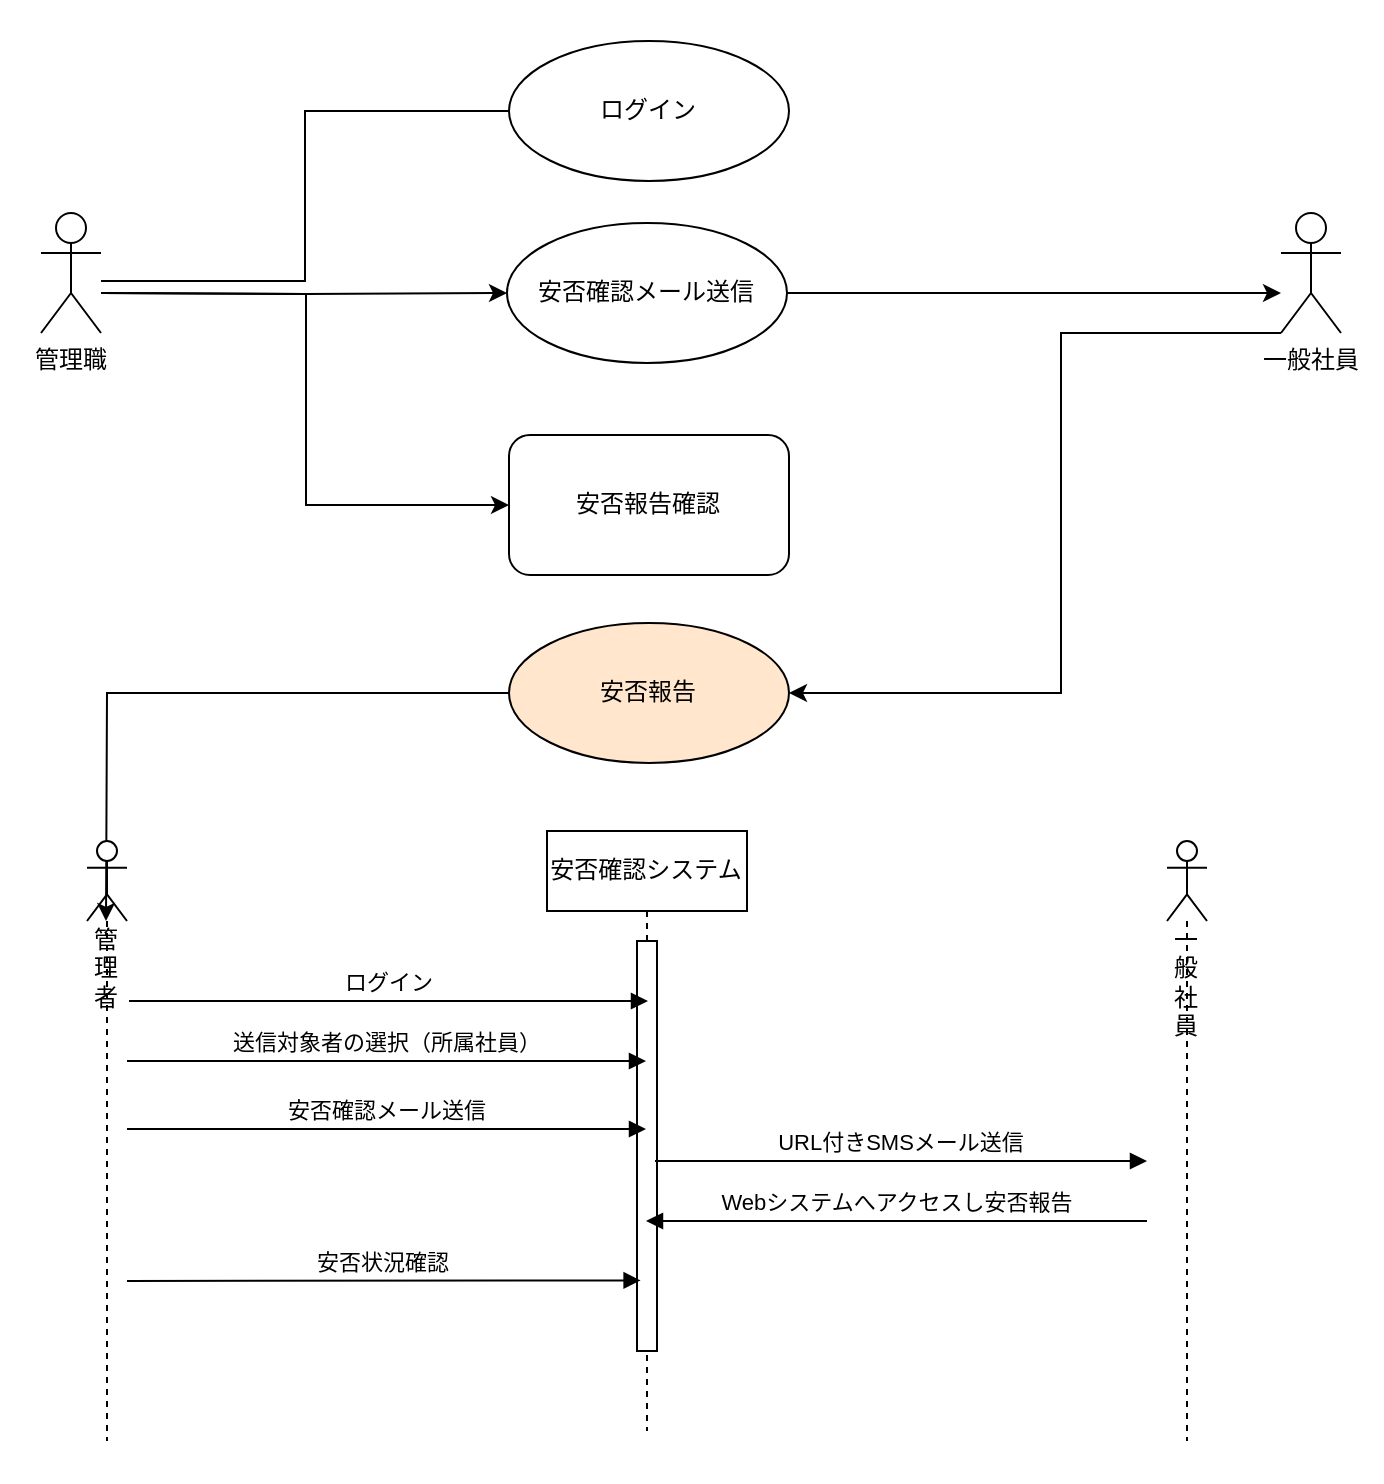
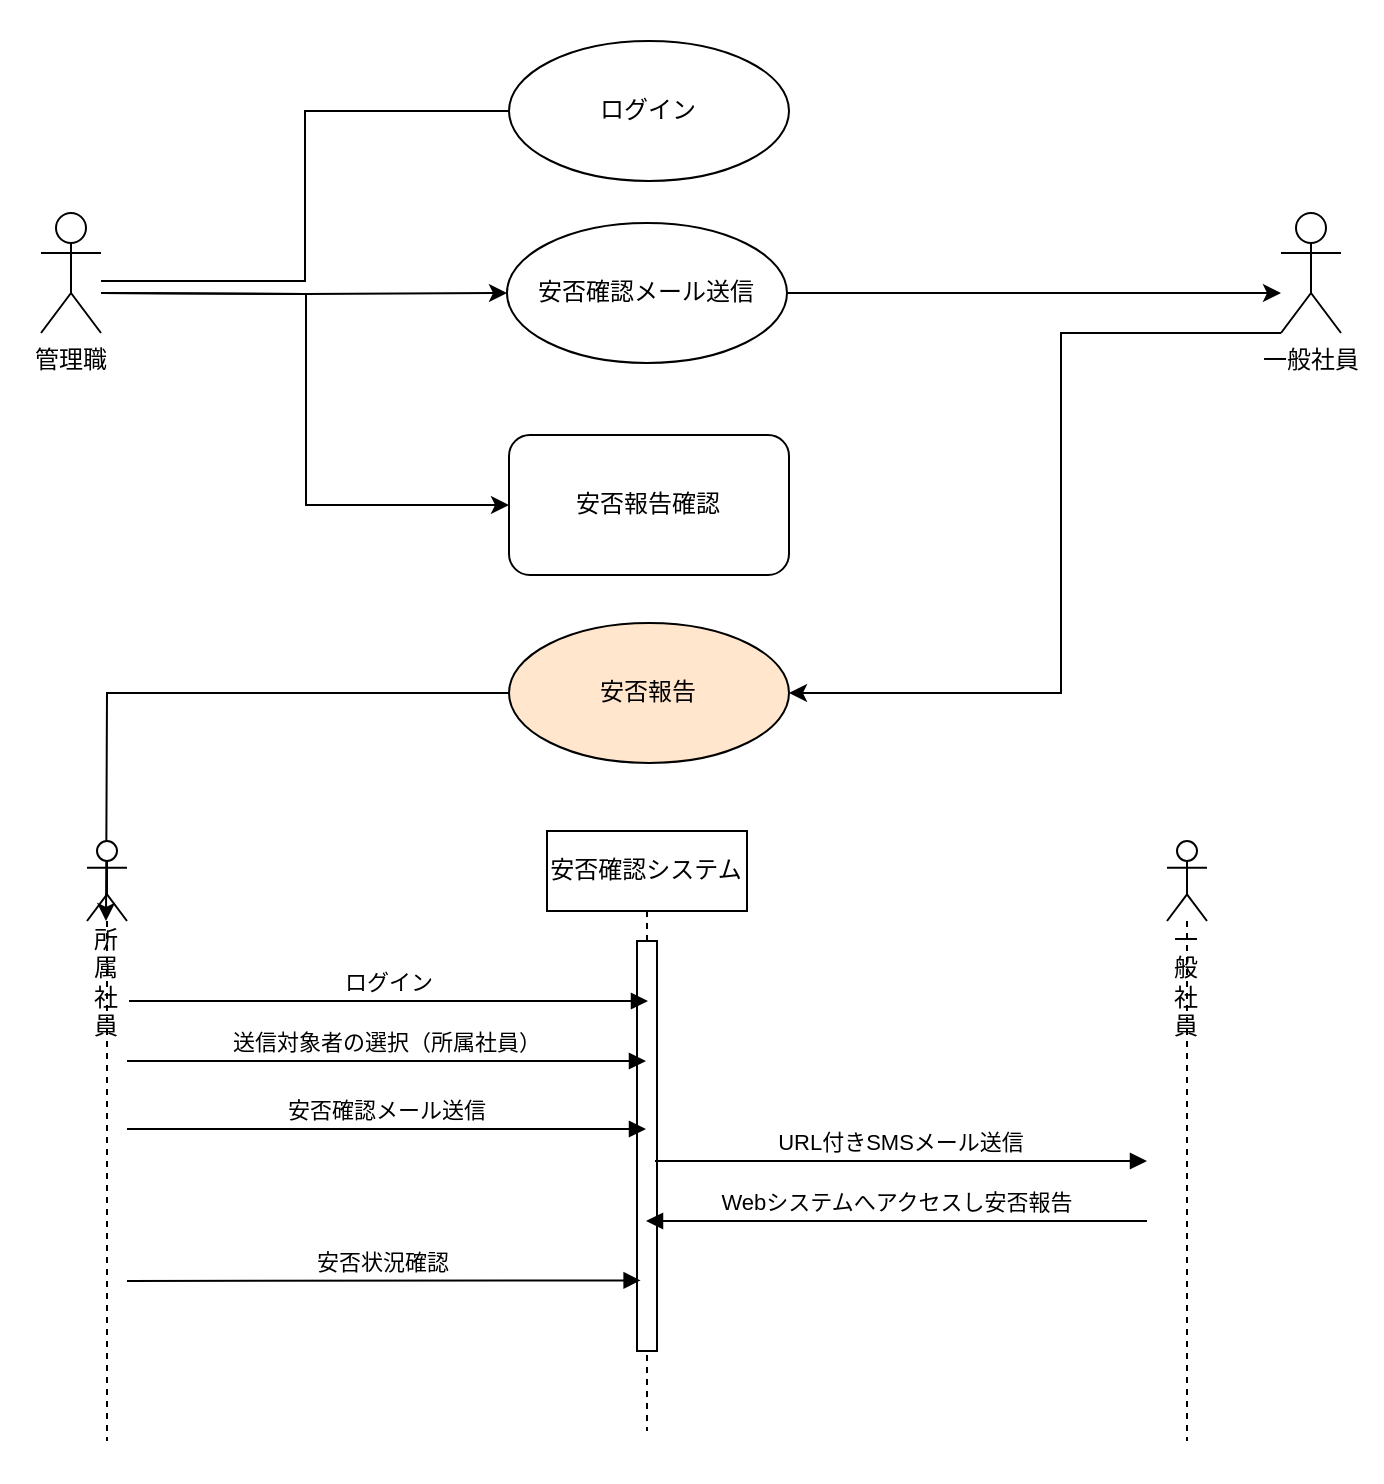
  <mxCell id="0" />
  <mxCell id="1" parent="0" />
  <mxCell id="2" style="edgeStyle=orthogonalEdgeStyle;rounded=0;orthogonalLoop=1;jettySize=auto;html=1;entryX=0;entryY=0.5;entryDx=0;entryDy=0;startArrow=none;startFill=0;endArrow=none;endFill=0;" edge="1" parent="1" source="3" target="22"><mxGeometry relative="1" as="geometry"><Array as="points"><mxPoint x="152" y="140" /><mxPoint x="152" y="55" /></Array></mxGeometry></mxCell>
  <mxCell id="3" value="管理職" style="shape=umlActor;verticalLabelPosition=bottom;verticalAlign=top;html=1;" vertex="1" parent="1"><mxGeometry x="20" y="106" width="30" height="60" as="geometry" /></mxCell>
  <mxCell id="4" style="edgeStyle=orthogonalEdgeStyle;rounded=0;orthogonalLoop=1;jettySize=auto;html=1;entryX=1;entryY=0.5;entryDx=0;entryDy=0;" edge="1" parent="1" target="7"><mxGeometry relative="1" as="geometry"><mxPoint x="640" y="166" as="sourcePoint" /><Array as="points"><mxPoint x="530" y="166" /><mxPoint x="530" y="346" /></Array></mxGeometry></mxCell>
  <mxCell id="5" value="一般社員" style="shape=umlActor;verticalLabelPosition=bottom;verticalAlign=top;html=1;" vertex="1" parent="1"><mxGeometry x="640" y="106" width="30" height="60" as="geometry" /></mxCell>
  <mxCell id="6" style="edgeStyle=orthogonalEdgeStyle;rounded=0;orthogonalLoop=1;jettySize=auto;html=1;" edge="1" parent="1" source="7" target="20"><mxGeometry relative="1" as="geometry" /></mxCell>
  <mxCell id="7" value="安否報告" style="ellipse;whiteSpace=wrap;html=1;fillColor=#ffe6cc;" vertex="1" parent="1"><mxGeometry x="254" y="311" width="140" height="70" as="geometry" /></mxCell>
  <mxCell id="8" value="安否確認メール送信" style="ellipse;whiteSpace=wrap;html=1;" vertex="1" parent="1"><mxGeometry x="253" y="111" width="140" height="70" as="geometry" /></mxCell>
  <mxCell id="9" style="edgeStyle=orthogonalEdgeStyle;rounded=0;orthogonalLoop=1;jettySize=auto;html=1;exitX=1;exitY=0.5;exitDx=0;exitDy=0;" edge="1" parent="1" source="8"><mxGeometry relative="1" as="geometry"><mxPoint x="640" y="146" as="targetPoint" /><Array as="points"><mxPoint x="393" y="146" /></Array></mxGeometry></mxCell>
  <mxCell id="10" value="安否報告確認" style="whiteSpace=wrap;html=1;rounded=1;" vertex="1" parent="1"><mxGeometry x="254" y="217" width="140" height="70" as="geometry" /></mxCell>
  <mxCell id="11" style="edgeStyle=orthogonalEdgeStyle;rounded=0;orthogonalLoop=1;jettySize=auto;html=1;entryX=0;entryY=0.5;entryDx=0;entryDy=0;" edge="1" parent="1" target="8"><mxGeometry relative="1" as="geometry"><mxPoint x="50" y="146" as="sourcePoint" /><mxPoint x="254" y="146" as="targetPoint" /></mxGeometry></mxCell>
  <mxCell id="12" style="edgeStyle=orthogonalEdgeStyle;rounded=0;orthogonalLoop=1;jettySize=auto;html=1;entryX=0;entryY=0.5;entryDx=0;entryDy=0;" edge="1" parent="1" target="10"><mxGeometry relative="1" as="geometry"><mxPoint x="50" y="146" as="sourcePoint" /><mxPoint x="264" y="111" as="targetPoint" /></mxGeometry></mxCell>
  <mxCell id="13" value="安否確認システム" style="shape=umlLifeline;perimeter=lifelinePerimeter;whiteSpace=wrap;html=1;container=1;collapsible=0;recursiveResize=0;outlineConnect=0;" vertex="1" parent="1"><mxGeometry x="273" y="415" width="100" height="300" as="geometry" /></mxCell>
  <mxCell id="14" value="" style="html=1;points=[];perimeter=orthogonalPerimeter;" vertex="1" parent="13"><mxGeometry x="45" y="55" width="10" height="205" as="geometry" /></mxCell>
  <mxCell id="15" value="安否状況確認" style="html=1;verticalAlign=bottom;endArrow=block;rounded=0;entryX=0.18;entryY=0.966;entryDx=0;entryDy=0;entryPerimeter=0;" edge="1" parent="1"><mxGeometry width="80" relative="1" as="geometry"><mxPoint x="63" y="640" as="sourcePoint" /><mxPoint x="319.8" y="639.73" as="targetPoint" /></mxGeometry></mxCell>
  <mxCell id="16" value="URL付きSMSメール送信" style="html=1;verticalAlign=bottom;endArrow=block;rounded=0;" edge="1" parent="1"><mxGeometry width="80" relative="1" as="geometry"><mxPoint x="327" y="580" as="sourcePoint" /><mxPoint x="573" y="580" as="targetPoint" /></mxGeometry></mxCell>
  <mxCell id="17" value="送信対象者の選択（所属社員）" style="html=1;verticalAlign=bottom;endArrow=block;rounded=0;" edge="1" parent="1" target="13"><mxGeometry width="80" relative="1" as="geometry"><mxPoint x="63" y="530" as="sourcePoint" /><mxPoint x="213" y="520" as="targetPoint" /></mxGeometry></mxCell>
  <mxCell id="18" value="安否確認メール送信" style="html=1;verticalAlign=bottom;startArrow=none;startFill=0;endArrow=block;startSize=8;rounded=0;" edge="1" parent="1" target="13"><mxGeometry width="60" relative="1" as="geometry"><mxPoint x="63" y="564" as="sourcePoint" /><mxPoint x="123" y="564" as="targetPoint" /></mxGeometry></mxCell>
  <mxCell id="19" value="Webシステムへアクセスし安否報告" style="html=1;verticalAlign=bottom;endArrow=none;rounded=0;startArrow=block;startFill=1;endFill=0;" edge="1" parent="1" source="13"><mxGeometry width="80" relative="1" as="geometry"><mxPoint x="453" y="610" as="sourcePoint" /><mxPoint x="573" y="610" as="targetPoint" /></mxGeometry></mxCell>
- <mxCell id="20" value="管理者" style="shape=umlLifeline;participant=umlActor;perimeter=lifelinePerimeter;whiteSpace=wrap;html=1;container=1;collapsible=0;recursiveResize=0;verticalAlign=top;spacingTop=36;outlineConnect=0;" vertex="1" parent="1"><mxGeometry x="43" y="420" width="20" height="300" as="geometry" /></mxCell>
+ <mxCell id="20" value="所属社員" style="shape=umlLifeline;participant=umlActor;perimeter=lifelinePerimeter;whiteSpace=wrap;html=1;container=1;collapsible=0;recursiveResize=0;verticalAlign=top;spacingTop=36;outlineConnect=0;" vertex="1" parent="1"><mxGeometry x="43" y="420" width="20" height="300" as="geometry" /></mxCell>
  <mxCell id="21" value="一般社員" style="shape=umlLifeline;participant=umlActor;perimeter=lifelinePerimeter;whiteSpace=wrap;html=1;container=1;collapsible=0;recursiveResize=0;verticalAlign=top;spacingTop=36;outlineConnect=0;" vertex="1" parent="1"><mxGeometry x="583" y="420" width="20" height="300" as="geometry" /></mxCell>
  <mxCell id="22" value="ログイン" style="ellipse;whiteSpace=wrap;html=1;" vertex="1" parent="1"><mxGeometry x="254" y="20" width="140" height="70" as="geometry" /></mxCell>
  <mxCell id="23" value="ログイン" style="html=1;verticalAlign=bottom;endArrow=block;rounded=0;" edge="1" parent="1"><mxGeometry width="80" relative="1" as="geometry"><mxPoint x="64" y="500" as="sourcePoint" /><mxPoint x="323.5" y="500" as="targetPoint" /></mxGeometry></mxCell>
